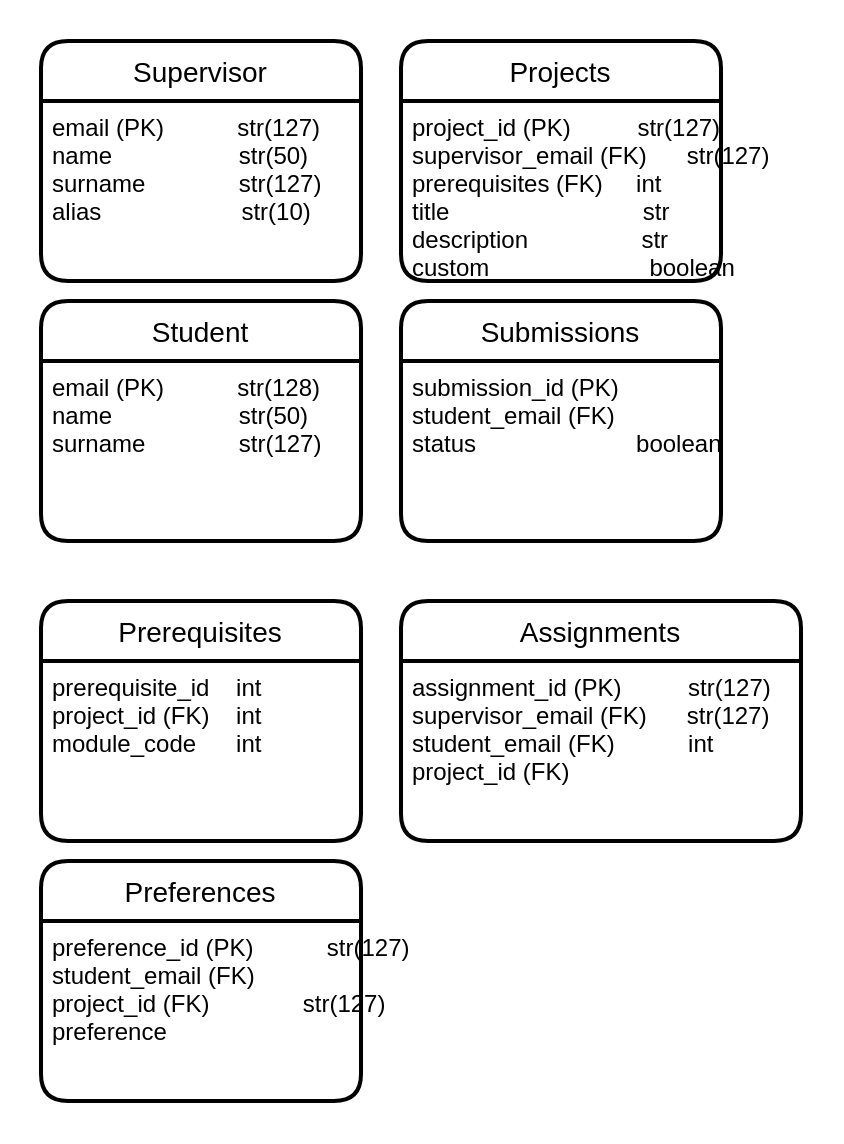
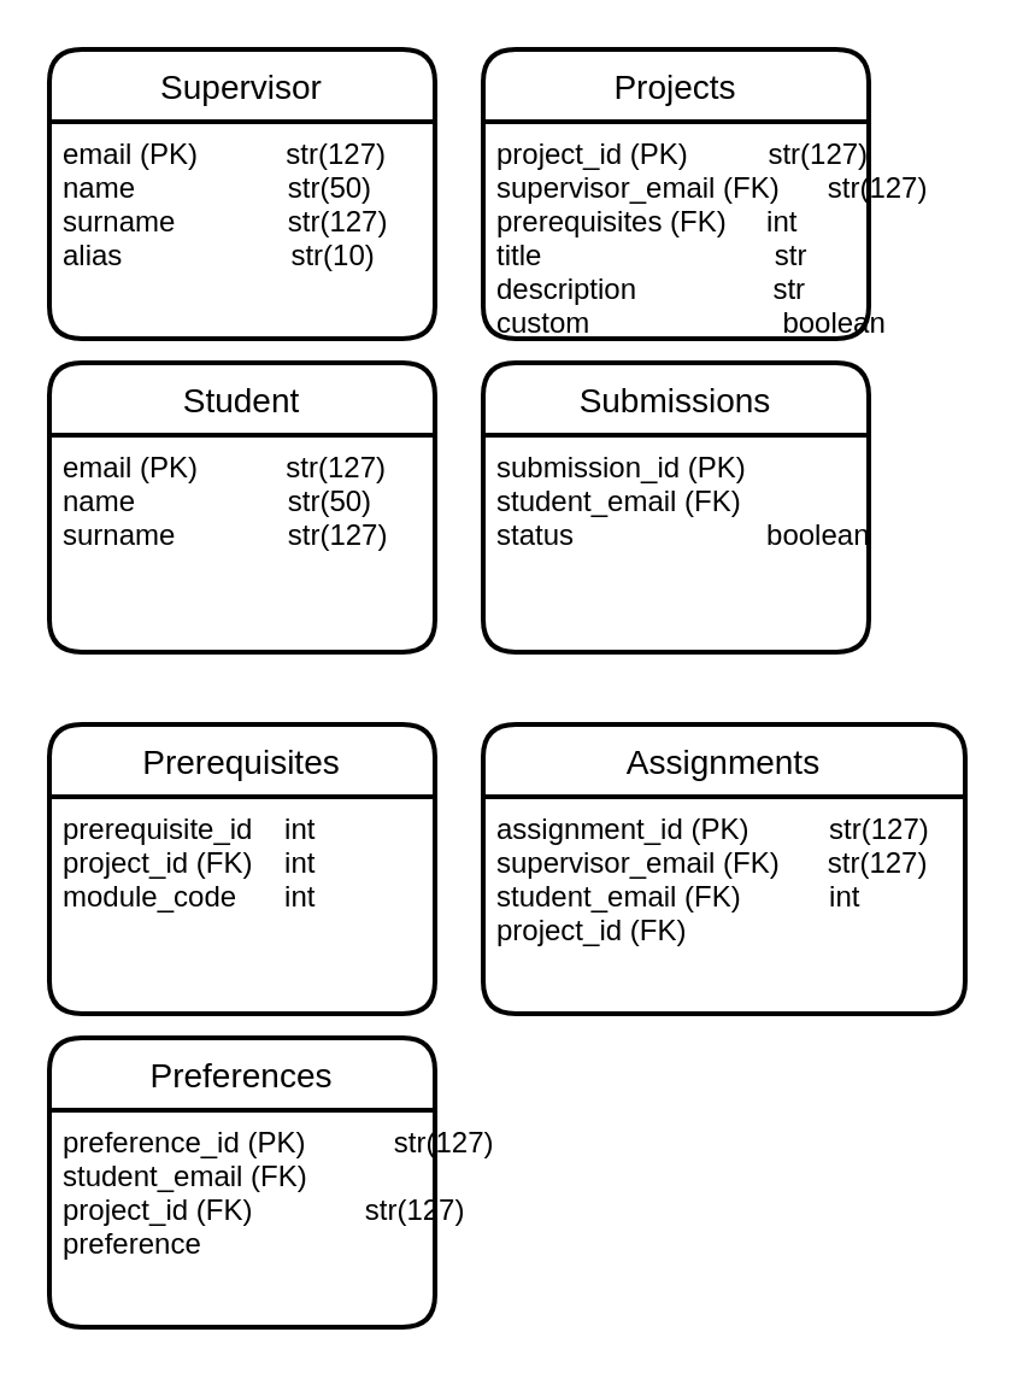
  <mxCell id="0" />
  <mxCell id="1" parent="0" />
  <mxCell id="2" value="Supervisor" style="swimlane;childLayout=stackLayout;horizontal=1;startSize=30;horizontalStack=0;rounded=1;fontSize=14;fontStyle=0;strokeWidth=2;resizeParent=0;resizeLast=1;shadow=0;dashed=0;align=center;" vertex="1" parent="1"><mxGeometry x="20" y="20" width="160" height="120" as="geometry" /></mxCell>
  <mxCell id="3" value="email (PK)           str(127)&#10;name                   str(50)&#10;surname              str(127)&#10;alias                     str(10)&#10;" style="align=left;strokeColor=none;fillColor=none;spacingLeft=4;fontSize=12;verticalAlign=top;resizable=0;rotatable=0;part=1;" vertex="1" parent="2"><mxGeometry y="30" width="160" height="90" as="geometry" /></mxCell>
  <mxCell id="4" value="Student" style="swimlane;childLayout=stackLayout;horizontal=1;startSize=30;horizontalStack=0;rounded=1;fontSize=14;fontStyle=0;strokeWidth=2;resizeParent=0;resizeLast=1;shadow=0;dashed=0;align=center;" vertex="1" parent="1"><mxGeometry x="20" y="150" width="160" height="120" as="geometry" /></mxCell>
- <mxCell id="5" value="email (PK)           str(128)&#10;name                   str(50)&#10;surname              str(127)&#10;&#10;            " style="align=left;strokeColor=none;fillColor=none;spacingLeft=4;fontSize=12;verticalAlign=top;resizable=0;rotatable=0;part=1;" vertex="1" parent="4"><mxGeometry y="30" width="160" height="90" as="geometry" /></mxCell>
+ <mxCell id="5" value="email (PK)           str(127)&#10;name                   str(50)&#10;surname              str(127)&#10;&#10;            " style="align=left;strokeColor=none;fillColor=none;spacingLeft=4;fontSize=12;verticalAlign=top;resizable=0;rotatable=0;part=1;" vertex="1" parent="4"><mxGeometry y="30" width="160" height="90" as="geometry" /></mxCell>
  <mxCell id="6" value="Projects" style="swimlane;childLayout=stackLayout;horizontal=1;startSize=30;horizontalStack=0;rounded=1;fontSize=14;fontStyle=0;strokeWidth=2;resizeParent=0;resizeLast=1;shadow=0;dashed=0;align=center;" vertex="1" parent="1"><mxGeometry x="200" y="20" width="160" height="120" as="geometry" /></mxCell>
  <mxCell id="7" value="project_id (PK)          str(127)&#10;supervisor_email (FK)      str(127)&#10;prerequisites (FK)     int&#10;title                             str&#10;description                 str&#10;custom                        boolean&#10;&#10;&#10;" style="align=left;strokeColor=none;fillColor=none;spacingLeft=4;fontSize=12;verticalAlign=top;resizable=0;rotatable=0;part=1;" vertex="1" parent="6"><mxGeometry y="30" width="160" height="90" as="geometry" /></mxCell>
  <mxCell id="8" value="Submissions" style="swimlane;childLayout=stackLayout;horizontal=1;startSize=30;horizontalStack=0;rounded=1;fontSize=14;fontStyle=0;strokeWidth=2;resizeParent=0;resizeLast=1;shadow=0;dashed=0;align=center;" vertex="1" parent="1"><mxGeometry x="200" y="150" width="160" height="120" as="geometry" /></mxCell>
  <mxCell id="9" value="submission_id (PK)&#10;student_email (FK)&#10;status                        boolean&#10;" style="align=left;strokeColor=none;fillColor=none;spacingLeft=4;fontSize=12;verticalAlign=top;resizable=0;rotatable=0;part=1;" vertex="1" parent="8"><mxGeometry y="30" width="160" height="90" as="geometry" /></mxCell>
  <mxCell id="10" value="Prerequisites" style="swimlane;childLayout=stackLayout;horizontal=1;startSize=30;horizontalStack=0;rounded=1;fontSize=14;fontStyle=0;strokeWidth=2;resizeParent=0;resizeLast=1;shadow=0;dashed=0;align=center;" vertex="1" parent="1"><mxGeometry x="20" y="300" width="160" height="120" as="geometry" /></mxCell>
  <mxCell id="11" value="prerequisite_id    int&#10;project_id (FK)    int&#10;module_code      int&#10;" style="align=left;strokeColor=none;fillColor=none;spacingLeft=4;fontSize=12;verticalAlign=top;resizable=0;rotatable=0;part=1;" vertex="1" parent="10"><mxGeometry y="30" width="160" height="90" as="geometry" /></mxCell>
  <mxCell id="12" value="Preferences" style="swimlane;childLayout=stackLayout;horizontal=1;startSize=30;horizontalStack=0;rounded=1;fontSize=14;fontStyle=0;strokeWidth=2;resizeParent=0;resizeLast=1;shadow=0;dashed=0;align=center;" vertex="1" parent="1"><mxGeometry x="20" y="430" width="160" height="120" as="geometry" /></mxCell>
  <mxCell id="13" value="preference_id (PK)           str(127)&#10;student_email (FK)&#10;project_id (FK)              str(127)&#10;preference                    &#10;" style="align=left;strokeColor=none;fillColor=none;spacingLeft=4;fontSize=12;verticalAlign=top;resizable=0;rotatable=0;part=1;" vertex="1" parent="12"><mxGeometry y="30" width="160" height="90" as="geometry" /></mxCell>
  <mxCell id="14" value="Assignments" style="swimlane;childLayout=stackLayout;horizontal=1;startSize=30;horizontalStack=0;rounded=1;fontSize=14;fontStyle=0;strokeWidth=2;resizeParent=0;resizeLast=1;shadow=0;dashed=0;align=center;" vertex="1" parent="1"><mxGeometry x="200" y="300" width="200" height="120" as="geometry" /></mxCell>
  <mxCell id="15" value="assignment_id (PK)          str(127)&#10;supervisor_email (FK)      str(127)&#10;student_email (FK)           int&#10;project_id (FK)               &#10;&#10;&#10;" style="align=left;strokeColor=none;fillColor=none;spacingLeft=4;fontSize=12;verticalAlign=top;resizable=0;rotatable=0;part=1;" vertex="1" parent="14"><mxGeometry y="30" width="200" height="90" as="geometry" /></mxCell>
